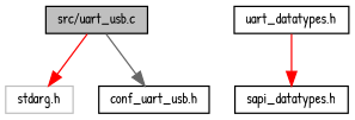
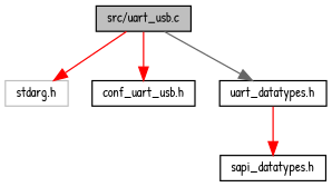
  digraph {
    fontname="Patrick Hand"
    node [color=black fillcolor=white fontname="Patrick Hand" fontsize=10 shape=record style=filled]
    edge [color=red fontname="Patrick Hand" fontsize=10 labelfontname=Helvetica labelfontsize=10 style=solid]
    n1 [fillcolor=grey75 fontcolor=black height=0.2 label="src/uart_usb.c" width=0.4]
    n2 [color=grey75 height=0.2 label="stdarg.h" width=0.4]
    n3 [height=0.2 label="conf_uart_usb.h" width=0.4]
    n4 [height=0.2 label="uart_datatypes.h" width=0.4]
    n5 [height=0.2 label="sapi_datatypes.h" width=0.4]
    n1 -> n2
-   n1 -> n3 [color=gray40]
+   n1 -> n3
+   n1 -> n4 [color=gray40]
    n4 -> n5
  }
